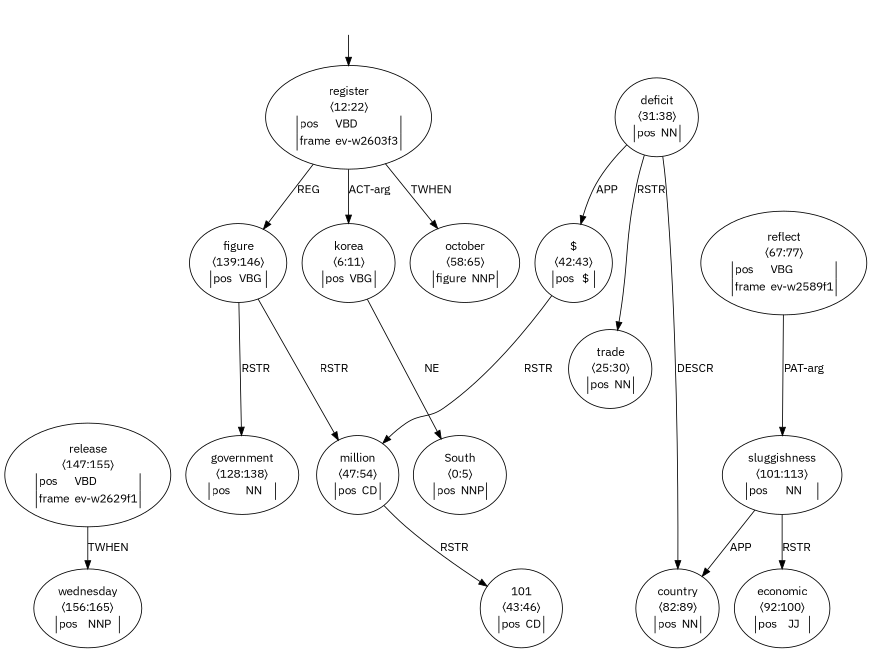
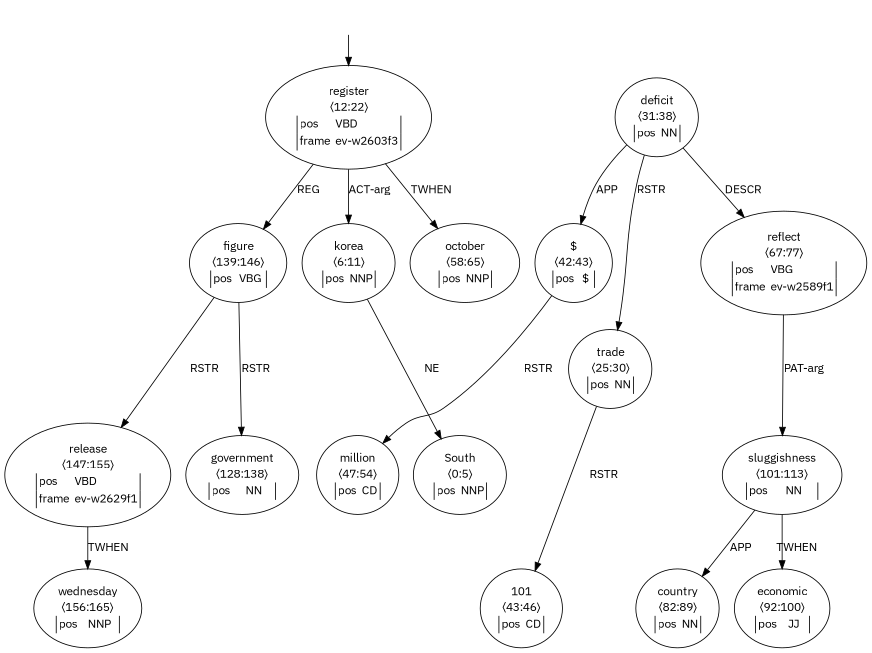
  digraph {
    fontname="IBM Plex Sans"
    node [fontname="IBM Plex Sans"]
    edge [fontname="IBM Plex Sans"]
    top [style=invis]
    n2 [label=<<table align="center" border="0" cellspacing="0"><tr><td colspan="2">register</td></tr><tr><td colspan="2">〈12:22〉</td></tr><tr><td sides="l" border="1" align="left">pos</td><td sides="r" border="1" align="left">VBD</td></tr><tr><td sides="l" border="1" align="left">frame</td><td sides="r" border="1" align="left">ev-w2603f3</td></tr></table>>]
-   n3 [label=<<table align="center" border="0" cellspacing="0"><tr><td colspan="2">korea</td></tr><tr><td colspan="2">〈6:11〉</td></tr><tr><td sides="l" border="1" align="left">pos</td><td sides="r" border="1" align="left">VBG</td></tr></table>>]
-   n4 [label=<<table align="center" border="0" cellspacing="0"><tr><td colspan="2">october</td></tr><tr><td colspan="2">〈58:65〉</td></tr><tr><td sides="l" border="1" align="left">figure</td><td sides="r" border="1" align="left">NNP</td></tr></table>>]
+   n3 [label=<<table align="center" border="0" cellspacing="0"><tr><td colspan="2">korea</td></tr><tr><td colspan="2">〈6:11〉</td></tr><tr><td sides="l" border="1" align="left">pos</td><td sides="r" border="1" align="left">NNP</td></tr></table>>]
+   n4 [label=<<table align="center" border="0" cellspacing="0"><tr><td colspan="2">october</td></tr><tr><td colspan="2">〈58:65〉</td></tr><tr><td sides="l" border="1" align="left">pos</td><td sides="r" border="1" align="left">NNP</td></tr></table>>]
    n5 [label=<<table align="center" border="0" cellspacing="0"><tr><td colspan="2">figure</td></tr><tr><td colspan="2">〈139:146〉</td></tr><tr><td sides="l" border="1" align="left">pos</td><td sides="r" border="1" align="left">VBG</td></tr></table>>]
    n6 [label=<<table align="center" border="0" cellspacing="0"><tr><td colspan="2">South</td></tr><tr><td colspan="2">〈0:5〉</td></tr><tr><td sides="l" border="1" align="left">pos</td><td sides="r" border="1" align="left">NNP</td></tr></table>>]
    n7 [label=<<table align="center" border="0" cellspacing="0"><tr><td colspan="2">deficit</td></tr><tr><td colspan="2">〈31:38〉</td></tr><tr><td sides="l" border="1" align="left">pos</td><td sides="r" border="1" align="left">NN</td></tr></table>>]
    n8 [label=<<table align="center" border="0" cellspacing="0"><tr><td colspan="2">trade</td></tr><tr><td colspan="2">〈25:30〉</td></tr><tr><td sides="l" border="1" align="left">pos</td><td sides="r" border="1" align="left">NN</td></tr></table>>]
    n9 [label=<<table align="center" border="0" cellspacing="0"><tr><td colspan="2">$</td></tr><tr><td colspan="2">〈42:43〉</td></tr><tr><td sides="l" border="1" align="left">pos</td><td sides="r" border="1" align="left">$</td></tr></table>>]
    n10 [label=<<table align="center" border="0" cellspacing="0"><tr><td colspan="2">reflect</td></tr><tr><td colspan="2">〈67:77〉</td></tr><tr><td sides="l" border="1" align="left">pos</td><td sides="r" border="1" align="left">VBG</td></tr><tr><td sides="l" border="1" align="left">frame</td><td sides="r" border="1" align="left">ev-w2589f1</td></tr></table>>]
    n11 [label=<<table align="center" border="0" cellspacing="0"><tr><td colspan="2">government</td></tr><tr><td colspan="2">〈128:138〉</td></tr><tr><td sides="l" border="1" align="left">pos</td><td sides="r" border="1" align="left">NN</td></tr></table>>]
    n12 [label=<<table align="center" border="0" cellspacing="0"><tr><td colspan="2">release</td></tr><tr><td colspan="2">〈147:155〉</td></tr><tr><td sides="l" border="1" align="left">pos</td><td sides="r" border="1" align="left">VBD</td></tr><tr><td sides="l" border="1" align="left">frame</td><td sides="r" border="1" align="left">ev-w2629f1</td></tr></table>>]
    n13 [label=<<table align="center" border="0" cellspacing="0"><tr><td colspan="2">million</td></tr><tr><td colspan="2">〈47:54〉</td></tr><tr><td sides="l" border="1" align="left">pos</td><td sides="r" border="1" align="left">CD</td></tr></table>>]
    n14 [label=<<table align="center" border="0" cellspacing="0"><tr><td colspan="2">sluggishness</td></tr><tr><td colspan="2">〈101:113〉</td></tr><tr><td sides="l" border="1" align="left">pos</td><td sides="r" border="1" align="left">NN</td></tr></table>>]
    n15 [label=<<table align="center" border="0" cellspacing="0"><tr><td colspan="2">101</td></tr><tr><td colspan="2">〈43:46〉</td></tr><tr><td sides="l" border="1" align="left">pos</td><td sides="r" border="1" align="left">CD</td></tr></table>>]
    n16 [label=<<table align="center" border="0" cellspacing="0"><tr><td colspan="2">country</td></tr><tr><td colspan="2">〈82:89〉</td></tr><tr><td sides="l" border="1" align="left">pos</td><td sides="r" border="1" align="left">NN</td></tr></table>>]
    n17 [label=<<table align="center" border="0" cellspacing="0"><tr><td colspan="2">economic</td></tr><tr><td colspan="2">〈92:100〉</td></tr><tr><td sides="l" border="1" align="left">pos</td><td sides="r" border="1" align="left">JJ</td></tr></table>>]
    n18 [label=<<table align="center" border="0" cellspacing="0"><tr><td colspan="2">wednesday</td></tr><tr><td colspan="2">〈156:165〉</td></tr><tr><td sides="l" border="1" align="left">pos</td><td sides="r" border="1" align="left">NNP</td></tr></table>>]
    top -> n2
    n2 -> n3 [label="ACT-arg"]
    n2 -> n4 [label=TWHEN]
    n2 -> n5 [label=REG]
    n3 -> n6 [label=NE]
    n5 -> n11 [label=RSTR]
-   n5 -> n13 [label=RSTR]
+   n5 -> n12 [label=RSTR]
    n7 -> n8 [label=RSTR]
    n7 -> n9 [label=APP]
-   n7 -> n16 [label=DESCR]
+   n7 -> n10 [label=DESCR]
    n9 -> n13 [label=RSTR]
    n10 -> n14 [label="PAT-arg"]
    n12 -> n18 [label=TWHEN]
-   n13 -> n15 [label=RSTR]
+   n8 -> n15 [label=RSTR]
    n14 -> n16 [label=APP]
-   n14 -> n17 [label=RSTR]
+   n14 -> n17 [label=TWHEN]
  }
